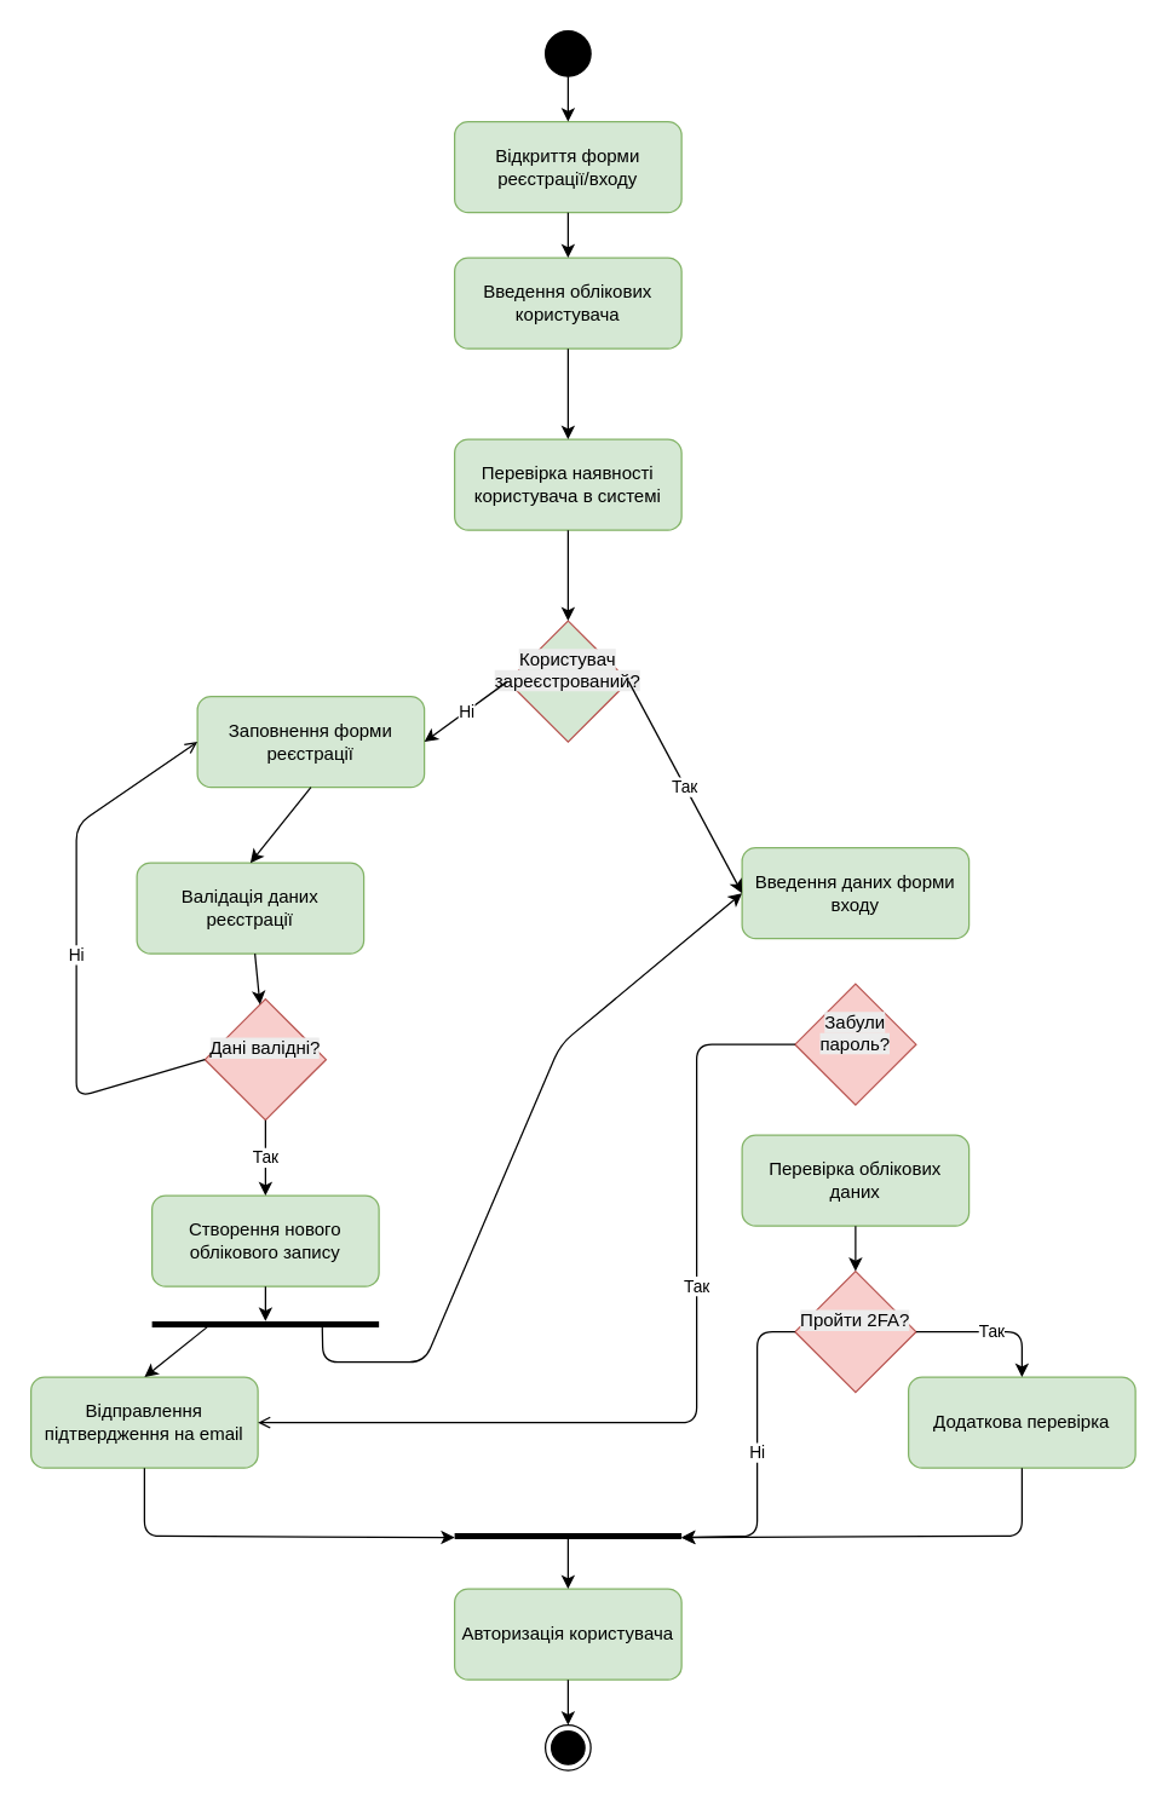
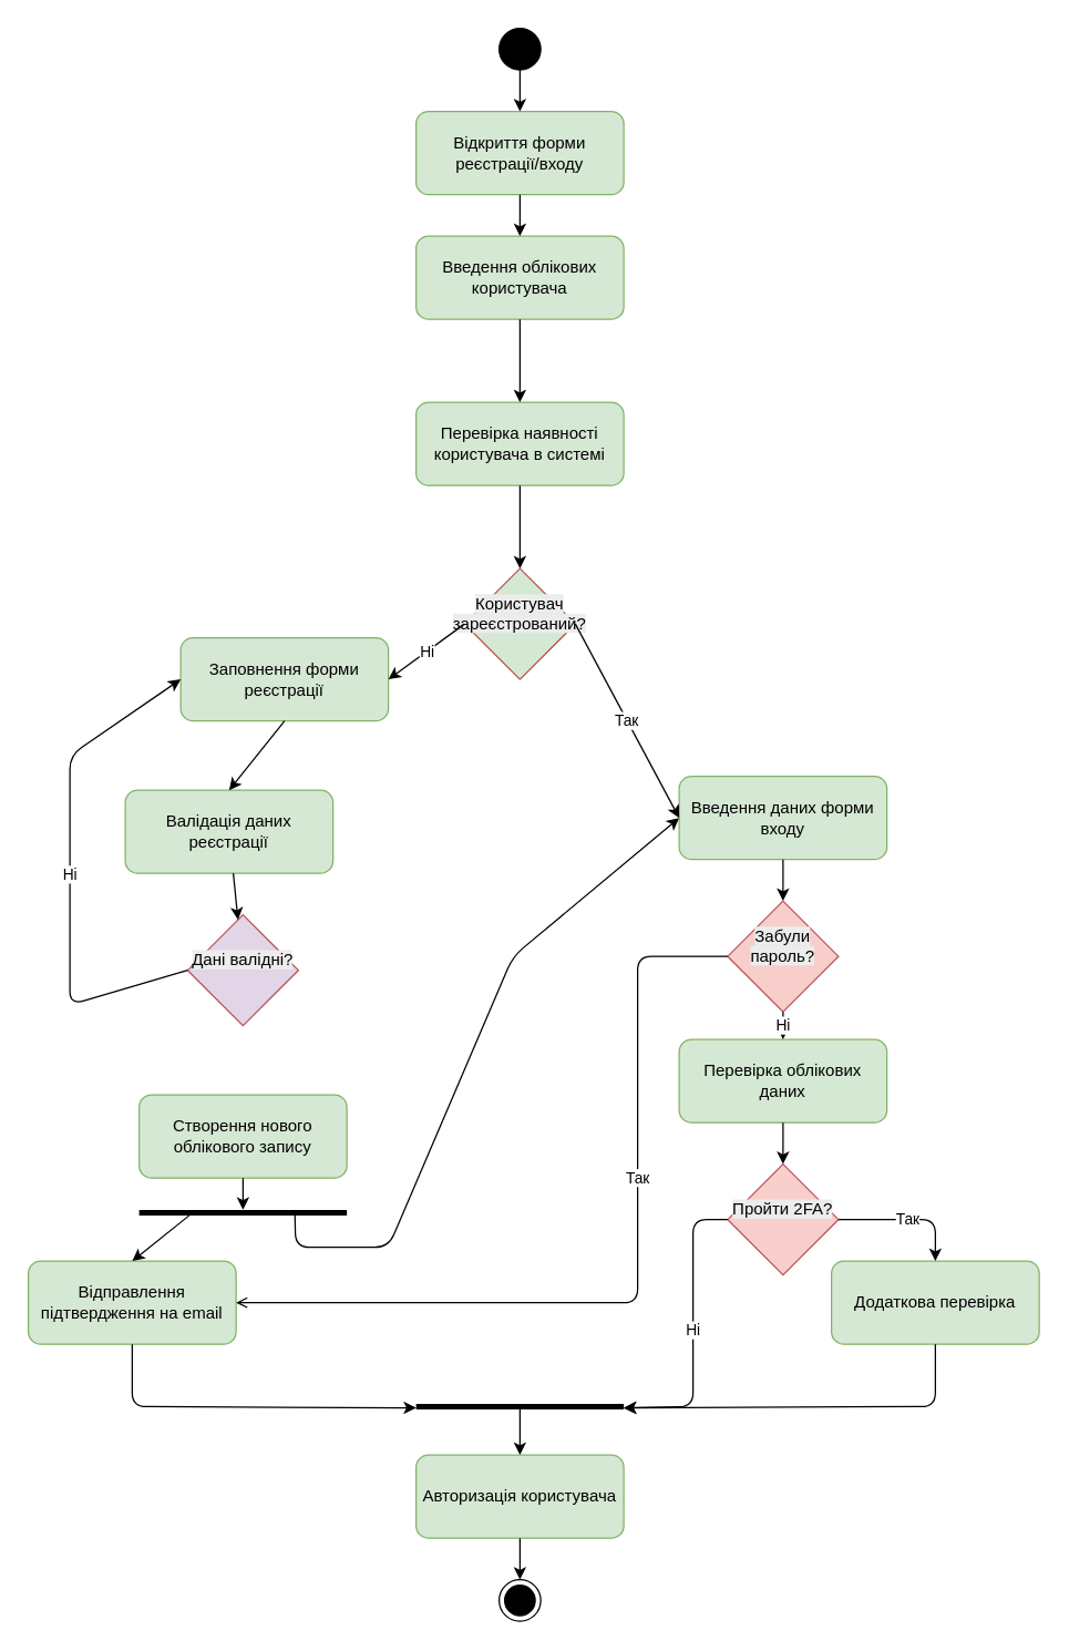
  <mxCell id="0" />
  <mxCell id="1" parent="0" />
  <mxCell id="2" value="" style="ellipse;whiteSpace=wrap;html=1;aspect=fixed;fillColor=#000000;" parent="1" vertex="1"><mxGeometry x="360" y="20" width="30" height="30" as="geometry" /></mxCell>
  <mxCell id="3" value="Відкриття форми реєстрації/входу" style="rounded=1;whiteSpace=wrap;html=1;fillColor=#d5e8d4;strokeColor=#82b366;" parent="1" vertex="1"><mxGeometry x="300" y="80" width="150" height="60" as="geometry" /></mxCell>
  <mxCell id="4" value="Введення облікових користувача" style="rounded=1;whiteSpace=wrap;html=1;fillColor=#d5e8d4;strokeColor=#82b366;" parent="1" vertex="1"><mxGeometry x="300" y="170" width="150" height="60" as="geometry" /></mxCell>
  <mxCell id="5" value="Перевірка наявності користувача в системі" style="rounded=1;whiteSpace=wrap;html=1;fillColor=#d5e8d4;strokeColor=#82b366;" parent="1" vertex="1"><mxGeometry x="300" y="290" width="150" height="60" as="geometry" /></mxCell>
  <mxCell id="6" value="Заповнення форми реєстрації" style="rounded=1;whiteSpace=wrap;html=1;fillColor=#d5e8d4;strokeColor=#82b366;" parent="1" vertex="1"><mxGeometry x="130" y="460" width="150" height="60" as="geometry" /></mxCell>
  <mxCell id="7" value="Валідація даних реєстрації" style="rounded=1;whiteSpace=wrap;html=1;fillColor=#d5e8d4;strokeColor=#82b366;" parent="1" vertex="1"><mxGeometry x="90" y="570" width="150" height="60" as="geometry" /></mxCell>
  <mxCell id="8" value="Створення нового облікового запису" style="rounded=1;whiteSpace=wrap;html=1;fillColor=#d5e8d4;strokeColor=#82b366;" parent="1" vertex="1"><mxGeometry x="100" y="790" width="150" height="60" as="geometry" /></mxCell>
  <mxCell id="9" value="Відправлення підтвердження на email" style="rounded=1;whiteSpace=wrap;html=1;fillColor=#d5e8d4;strokeColor=#82b366;" parent="1" vertex="1"><mxGeometry x="20" y="910" width="150" height="60" as="geometry" /></mxCell>
  <mxCell id="10" value="Введення даних форми входу" style="rounded=1;whiteSpace=wrap;html=1;fillColor=#d5e8d4;strokeColor=#82b366;" parent="1" vertex="1"><mxGeometry x="490" y="560" width="150" height="60" as="geometry" /></mxCell>
  <mxCell id="11" value="Перевірка облікових даних" style="rounded=1;whiteSpace=wrap;html=1;fillColor=#d5e8d4;strokeColor=#82b366;" parent="1" vertex="1"><mxGeometry x="490" y="750" width="150" height="60" as="geometry" /></mxCell>
  <mxCell id="12" value="Додаткова перевірка" style="rounded=1;whiteSpace=wrap;html=1;fillColor=#d5e8d4;strokeColor=#82b366;" parent="1" vertex="1"><mxGeometry x="600" y="910" width="150" height="60" as="geometry" /></mxCell>
  <mxCell id="13" value="Авторизація користувача" style="rounded=1;whiteSpace=wrap;html=1;fillColor=#d5e8d4;strokeColor=#82b366;" parent="1" vertex="1"><mxGeometry x="300" y="1050" width="150" height="60" as="geometry" /></mxCell>
  <mxCell id="14" value="&#10;&lt;span style=&quot;color: rgb(0, 0, 0); font-family: Helvetica; font-size: 12px; font-style: normal; font-variant-ligatures: normal; font-variant-caps: normal; font-weight: 400; letter-spacing: normal; orphans: 2; text-align: center; text-indent: 0px; text-transform: none; widows: 2; word-spacing: 0px; -webkit-text-stroke-width: 0px; white-space: normal; background-color: rgb(236, 236, 236); text-decoration-thickness: initial; text-decoration-style: initial; text-decoration-color: initial; display: inline !important; float: none;&quot;&gt;Користувач зареєстрований?&lt;/span&gt;&#10;&#10;" style="rhombus;whiteSpace=wrap;html=1;fillColor=#d5e8d4;strokeColor=#b85450;" parent="1" vertex="1"><mxGeometry x="335" y="410" width="80" height="80" as="geometry" /></mxCell>
- <mxCell id="15" value="&#10;&lt;span style=&quot;color: rgb(0, 0, 0); font-family: Helvetica; font-size: 12px; font-style: normal; font-variant-ligatures: normal; font-variant-caps: normal; font-weight: 400; letter-spacing: normal; orphans: 2; text-align: center; text-indent: 0px; text-transform: none; widows: 2; word-spacing: 0px; -webkit-text-stroke-width: 0px; white-space: normal; background-color: rgb(236, 236, 236); text-decoration-thickness: initial; text-decoration-style: initial; text-decoration-color: initial; display: inline !important; float: none;&quot;&gt;Дані валідні?&lt;/span&gt;&#10;&#10;" style="rhombus;whiteSpace=wrap;html=1;fillColor=#f8cecc;strokeColor=#b85450;" parent="1" vertex="1"><mxGeometry x="135" y="660" width="80" height="80" as="geometry" /></mxCell>
+ <mxCell id="15" value="&#10;&lt;span style=&quot;color: rgb(0, 0, 0); font-family: Helvetica; font-size: 12px; font-style: normal; font-variant-ligatures: normal; font-variant-caps: normal; font-weight: 400; letter-spacing: normal; orphans: 2; text-align: center; text-indent: 0px; text-transform: none; widows: 2; word-spacing: 0px; -webkit-text-stroke-width: 0px; white-space: normal; background-color: rgb(236, 236, 236); text-decoration-thickness: initial; text-decoration-style: initial; text-decoration-color: initial; display: inline !important; float: none;&quot;&gt;Дані валідні?&lt;/span&gt;&#10;&#10;" style="rhombus;whiteSpace=wrap;html=1;fillColor=#e1d5e7;strokeColor=#b85450;" parent="1" vertex="1"><mxGeometry x="135" y="660" width="80" height="80" as="geometry" /></mxCell>
  <mxCell id="16" value="&#10;&lt;span style=&quot;color: rgb(0, 0, 0); font-family: Helvetica; font-size: 12px; font-style: normal; font-variant-ligatures: normal; font-variant-caps: normal; font-weight: 400; letter-spacing: normal; orphans: 2; text-align: center; text-indent: 0px; text-transform: none; widows: 2; word-spacing: 0px; -webkit-text-stroke-width: 0px; white-space: normal; background-color: rgb(236, 236, 236); text-decoration-thickness: initial; text-decoration-style: initial; text-decoration-color: initial; display: inline !important; float: none;&quot;&gt;Забули пароль?&lt;/span&gt;&#10;&#10;" style="rhombus;whiteSpace=wrap;html=1;fillColor=#f8cecc;strokeColor=#b85450;" parent="1" vertex="1"><mxGeometry x="525" y="650" width="80" height="80" as="geometry" /></mxCell>
  <mxCell id="17" value="&#10;&lt;span style=&quot;color: rgb(0, 0, 0); font-family: Helvetica; font-size: 12px; font-style: normal; font-variant-ligatures: normal; font-variant-caps: normal; font-weight: 400; letter-spacing: normal; orphans: 2; text-align: center; text-indent: 0px; text-transform: none; widows: 2; word-spacing: 0px; -webkit-text-stroke-width: 0px; white-space: normal; background-color: rgb(236, 236, 236); text-decoration-thickness: initial; text-decoration-style: initial; text-decoration-color: initial; display: inline !important; float: none;&quot;&gt;Пройти 2FA?&lt;/span&gt;&#10;&#10;" style="rhombus;whiteSpace=wrap;html=1;fillColor=#f8cecc;strokeColor=#b85450;" parent="1" vertex="1"><mxGeometry x="525" y="840" width="80" height="80" as="geometry" /></mxCell>
  <mxCell id="18" value="" style="line;strokeWidth=4;html=1;perimeter=backbonePerimeter;points=[];outlineConnect=0;" parent="1" vertex="1"><mxGeometry x="100" y="870" width="150" height="10" as="geometry" /></mxCell>
  <mxCell id="19" value="" style="line;strokeWidth=4;html=1;perimeter=backbonePerimeter;points=[];outlineConnect=0;" parent="1" vertex="1"><mxGeometry x="300" y="1010" width="150" height="10" as="geometry" /></mxCell>
  <mxCell id="20" value="" style="ellipse;html=1;shape=endState;fillColor=#000000;strokeColor=#000000;" parent="1" vertex="1"><mxGeometry x="360" y="1140" width="30" height="30" as="geometry" /></mxCell>
  <mxCell id="21" value="" style="endArrow=classic;html=1;exitX=0.5;exitY=1;exitDx=0;exitDy=0;entryX=0.5;entryY=0;entryDx=0;entryDy=0;" parent="1" source="2" target="3" edge="1"><mxGeometry width="50" height="50" relative="1" as="geometry"><mxPoint x="370" y="390" as="sourcePoint" /><mxPoint x="420" y="340" as="targetPoint" /></mxGeometry></mxCell>
  <mxCell id="22" value="" style="endArrow=classic;html=1;exitX=0.5;exitY=1;exitDx=0;exitDy=0;entryX=0.5;entryY=0;entryDx=0;entryDy=0;" parent="1" source="3" target="4" edge="1"><mxGeometry width="50" height="50" relative="1" as="geometry"><mxPoint x="370" y="390" as="sourcePoint" /><mxPoint x="420" y="340" as="targetPoint" /></mxGeometry></mxCell>
  <mxCell id="23" value="" style="endArrow=classic;html=1;exitX=0.5;exitY=1;exitDx=0;exitDy=0;entryX=0.5;entryY=0;entryDx=0;entryDy=0;" parent="1" source="4" target="5" edge="1"><mxGeometry width="50" height="50" relative="1" as="geometry"><mxPoint x="370" y="390" as="sourcePoint" /><mxPoint x="420" y="340" as="targetPoint" /></mxGeometry></mxCell>
  <mxCell id="24" value="" style="endArrow=classic;html=1;exitX=0.5;exitY=1;exitDx=0;exitDy=0;entryX=0.5;entryY=0;entryDx=0;entryDy=0;" parent="1" source="5" target="14" edge="1"><mxGeometry width="50" height="50" relative="1" as="geometry"><mxPoint x="370" y="590" as="sourcePoint" /><mxPoint x="420" y="540" as="targetPoint" /></mxGeometry></mxCell>
  <mxCell id="25" value="Ні" style="endArrow=classic;html=1;exitX=0;exitY=0.5;exitDx=0;exitDy=0;entryX=1;entryY=0.5;entryDx=0;entryDy=0;" parent="1" source="14" target="6" edge="1"><mxGeometry width="50" height="50" relative="1" as="geometry"><mxPoint x="370" y="590" as="sourcePoint" /><mxPoint x="420" y="540" as="targetPoint" /></mxGeometry></mxCell>
  <mxCell id="26" value="Так" style="endArrow=classic;html=1;exitX=1;exitY=0.5;exitDx=0;exitDy=0;entryX=0;entryY=0.5;entryDx=0;entryDy=0;" parent="1" source="14" target="10" edge="1"><mxGeometry width="50" height="50" relative="1" as="geometry"><mxPoint x="370" y="590" as="sourcePoint" /><mxPoint x="420" y="540" as="targetPoint" /></mxGeometry></mxCell>
  <mxCell id="27" value="" style="endArrow=classic;html=1;exitX=0.5;exitY=1;exitDx=0;exitDy=0;entryX=0.5;entryY=0;entryDx=0;entryDy=0;" parent="1" source="6" target="7" edge="1"><mxGeometry width="50" height="50" relative="1" as="geometry"><mxPoint x="360" y="510" as="sourcePoint" /><mxPoint x="410" y="460" as="targetPoint" /></mxGeometry></mxCell>
  <mxCell id="28" value="" style="endArrow=classic;html=1;" parent="1" source="7" target="15" edge="1"><mxGeometry width="50" height="50" relative="1" as="geometry"><mxPoint x="360" y="510" as="sourcePoint" /><mxPoint x="210" y="635" as="targetPoint" /></mxGeometry></mxCell>
- <mxCell id="29" value="Так" style="endArrow=classic;html=1;" parent="1" source="15" target="8" edge="1"><mxGeometry width="50" height="50" relative="1" as="geometry"><mxPoint x="360" y="745" as="sourcePoint" /><mxPoint x="165" y="745" as="targetPoint" /></mxGeometry></mxCell>
- <mxCell id="30" value="Ні" style="endArrow=open;html=1;exitX=0;exitY=0.5;exitDx=0;exitDy=0;entryX=0;entryY=0.5;entryDx=0;entryDy=0;" parent="1" source="15" target="6" edge="1"><mxGeometry width="50" height="50" relative="1" as="geometry"><mxPoint x="360" y="745" as="sourcePoint" /><mxPoint x="410" y="695" as="targetPoint" /><Array as="points"><mxPoint x="50" y="725" /><mxPoint x="50" y="545" /></Array></mxGeometry></mxCell>
+ <mxCell id="30" value="Ні" style="endArrow=classic;html=1;exitX=0;exitY=0.5;exitDx=0;exitDy=0;entryX=0;entryY=0.5;entryDx=0;entryDy=0;" parent="1" source="15" target="6" edge="1"><mxGeometry width="50" height="50" relative="1" as="geometry"><mxPoint x="360" y="745" as="sourcePoint" /><mxPoint x="410" y="695" as="targetPoint" /><Array as="points"><mxPoint x="50" y="725" /><mxPoint x="50" y="545" /></Array></mxGeometry></mxCell>
  <mxCell id="31" value="" style="endArrow=classic;html=1;exitX=0.5;exitY=1;exitDx=0;exitDy=0;entryX=0.5;entryY=0;entryDx=0;entryDy=0;" parent="1" source="8" target="18" edge="1"><mxGeometry width="50" height="50" relative="1" as="geometry"><mxPoint x="370" y="790" as="sourcePoint" /><mxPoint x="420" y="740" as="targetPoint" /></mxGeometry></mxCell>
  <mxCell id="32" value="" style="endArrow=classic;html=1;exitX=0.25;exitY=1;exitDx=0;exitDy=0;entryX=0.5;entryY=0;entryDx=0;entryDy=0;" parent="1" source="18" target="9" edge="1"><mxGeometry width="50" height="50" relative="1" as="geometry"><mxPoint x="370" y="790" as="sourcePoint" /><mxPoint x="420" y="740" as="targetPoint" /></mxGeometry></mxCell>
  <mxCell id="33" value="" style="endArrow=classic;html=1;exitX=0.75;exitY=1;exitDx=0;exitDy=0;entryX=0;entryY=0.5;entryDx=0;entryDy=0;" parent="1" source="18" target="10" edge="1"><mxGeometry width="50" height="50" relative="1" as="geometry"><mxPoint x="370" y="790" as="sourcePoint" /><mxPoint x="420" y="740" as="targetPoint" /><Array as="points"><mxPoint x="213" y="900" /><mxPoint x="280" y="900" /><mxPoint x="370" y="690" /></Array></mxGeometry></mxCell>
+ <mxCell id="34" value="" style="endArrow=classic;html=1;exitX=0.5;exitY=1;exitDx=0;exitDy=0;entryX=0.5;entryY=0;entryDx=0;entryDy=0;" parent="1" source="10" target="16" edge="1"><mxGeometry width="50" height="50" relative="1" as="geometry"><mxPoint x="370" y="790" as="sourcePoint" /><mxPoint x="420" y="740" as="targetPoint" /></mxGeometry></mxCell>
+ <mxCell id="35" value="Ні" style="endArrow=classic;html=1;exitX=0.5;exitY=1;exitDx=0;exitDy=0;entryX=0.5;entryY=0;entryDx=0;entryDy=0;" parent="1" source="16" target="11" edge="1"><mxGeometry width="50" height="50" relative="1" as="geometry"><mxPoint x="370" y="790" as="sourcePoint" /><mxPoint x="420" y="740" as="targetPoint" /></mxGeometry></mxCell>
  <mxCell id="36" value="Так" style="endArrow=open;html=1;exitX=0;exitY=0.5;exitDx=0;exitDy=0;entryX=1;entryY=0.5;entryDx=0;entryDy=0;" parent="1" source="16" target="9" edge="1"><mxGeometry x="-0.256" width="50" height="50" relative="1" as="geometry"><mxPoint x="370" y="890" as="sourcePoint" /><mxPoint x="420" y="840" as="targetPoint" /><Array as="points"><mxPoint x="460" y="690" /><mxPoint x="460" y="940" /></Array><mxPoint as="offset" /></mxGeometry></mxCell>
  <mxCell id="37" value="" style="endArrow=classic;html=1;exitX=0.5;exitY=1;exitDx=0;exitDy=0;entryX=0.5;entryY=0;entryDx=0;entryDy=0;" parent="1" source="11" target="17" edge="1"><mxGeometry width="50" height="50" relative="1" as="geometry"><mxPoint x="370" y="890" as="sourcePoint" /><mxPoint x="420" y="840" as="targetPoint" /></mxGeometry></mxCell>
  <mxCell id="38" value="Так" style="endArrow=classic;html=1;exitX=1;exitY=0.5;exitDx=0;exitDy=0;entryX=0.5;entryY=0;entryDx=0;entryDy=0;" parent="1" source="17" target="12" edge="1"><mxGeometry width="50" height="50" relative="1" as="geometry"><mxPoint x="370" y="890" as="sourcePoint" /><mxPoint x="420" y="840" as="targetPoint" /><Array as="points"><mxPoint x="675" y="880" /></Array></mxGeometry></mxCell>
  <mxCell id="39" value="Ні" style="endArrow=classic;html=1;exitX=0;exitY=0.5;exitDx=0;exitDy=0;entryX=1;entryY=0.5;entryDx=0;entryDy=0;" parent="1" source="17" target="19" edge="1"><mxGeometry width="50" height="50" relative="1" as="geometry"><mxPoint x="370" y="890" as="sourcePoint" /><mxPoint x="420" y="840" as="targetPoint" /><Array as="points"><mxPoint x="500" y="880" /><mxPoint x="500" y="1015" /></Array></mxGeometry></mxCell>
  <mxCell id="40" value="" style="endArrow=classic;html=1;exitX=0.5;exitY=1;exitDx=0;exitDy=0;entryX=1;entryY=0.5;entryDx=0;entryDy=0;" parent="1" source="12" target="19" edge="1"><mxGeometry width="50" height="50" relative="1" as="geometry"><mxPoint x="370" y="890" as="sourcePoint" /><mxPoint x="420" y="840" as="targetPoint" /><Array as="points"><mxPoint x="675" y="1015" /></Array></mxGeometry></mxCell>
  <mxCell id="41" value="" style="endArrow=classic;html=1;exitX=0.5;exitY=1;exitDx=0;exitDy=0;entryX=0;entryY=0.5;entryDx=0;entryDy=0;" parent="1" source="9" target="19" edge="1"><mxGeometry width="50" height="50" relative="1" as="geometry"><mxPoint x="370" y="890" as="sourcePoint" /><mxPoint x="420" y="840" as="targetPoint" /><Array as="points"><mxPoint x="95" y="1015" /></Array></mxGeometry></mxCell>
  <mxCell id="42" value="" style="endArrow=classic;html=1;exitX=0.5;exitY=1;exitDx=0;exitDy=0;entryX=0.5;entryY=0;entryDx=0;entryDy=0;" parent="1" source="19" target="13" edge="1"><mxGeometry width="50" height="50" relative="1" as="geometry"><mxPoint x="370" y="890" as="sourcePoint" /><mxPoint x="420" y="840" as="targetPoint" /></mxGeometry></mxCell>
  <mxCell id="43" value="" style="endArrow=classic;html=1;exitX=0.5;exitY=1;exitDx=0;exitDy=0;entryX=0.5;entryY=0;entryDx=0;entryDy=0;" parent="1" source="13" target="20" edge="1"><mxGeometry width="50" height="50" relative="1" as="geometry"><mxPoint x="370" y="890" as="sourcePoint" /><mxPoint x="420" y="840" as="targetPoint" /></mxGeometry></mxCell>
